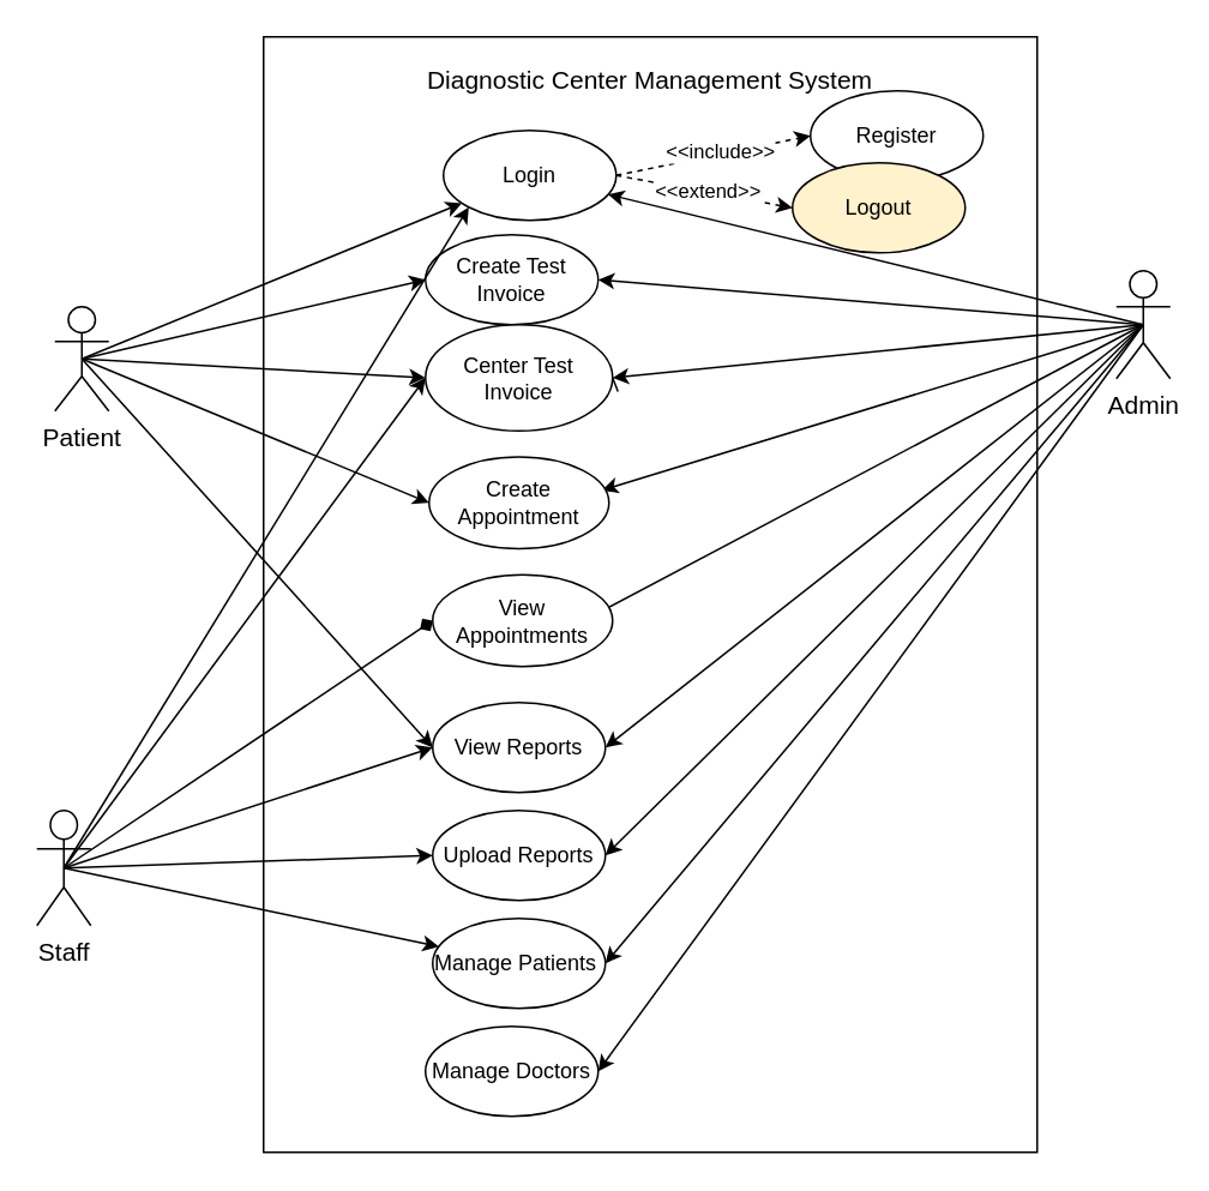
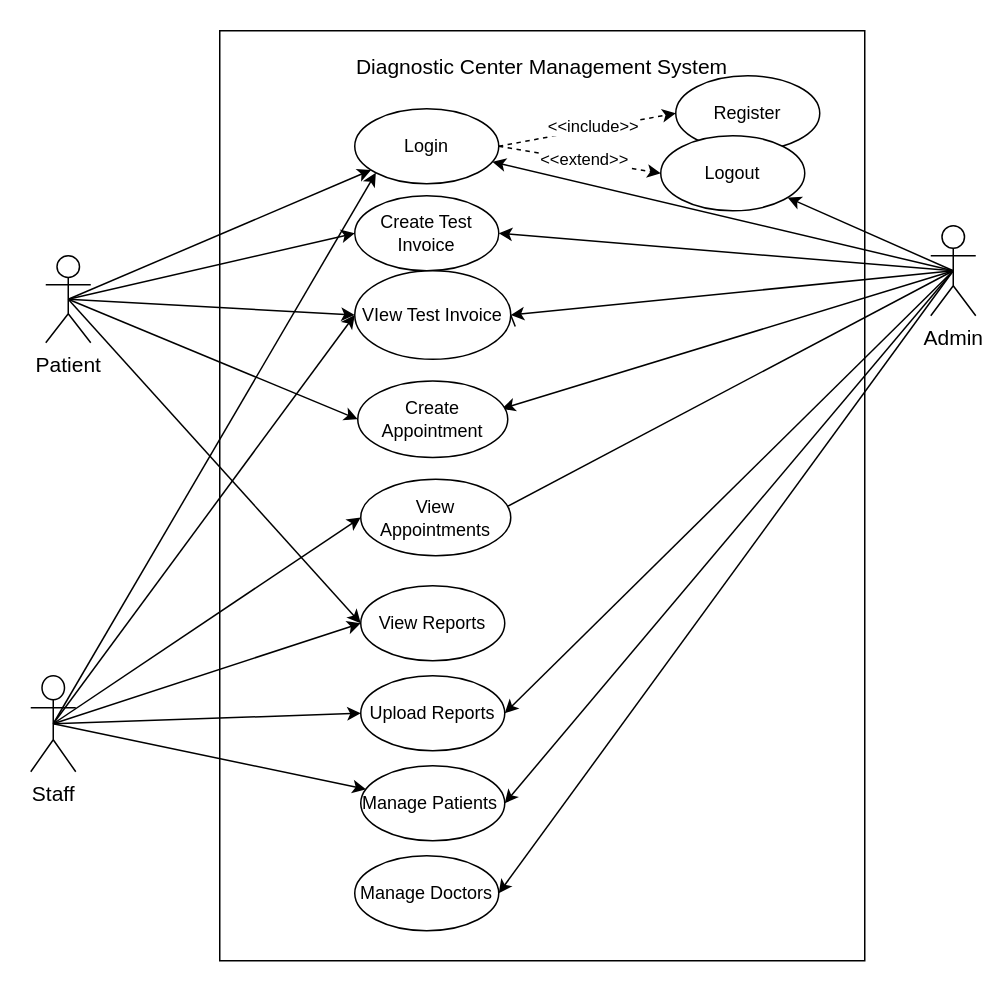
  <mxCell id="0" />
  <mxCell id="1" parent="0" />
  <mxCell id="2" value="" style="rounded=0;whiteSpace=wrap;html=1;" parent="1" vertex="1"><mxGeometry x="146" y="20" width="430" height="620" as="geometry" /></mxCell>
  <mxCell id="3" value="Create Test Invoice" style="ellipse;whiteSpace=wrap;html=1;" parent="1" vertex="1"><mxGeometry x="236" y="130" width="96" height="50" as="geometry" /></mxCell>
  <mxCell id="4" style="rounded=0;orthogonalLoop=1;jettySize=auto;html=1;exitX=1;exitY=0.5;exitDx=0;exitDy=0;entryX=0;entryY=0.5;entryDx=0;entryDy=0;dashed=1;" edge="1" parent="1" source="8" target="41"><mxGeometry relative="1" as="geometry" /></mxCell>
  <mxCell id="5" value="&amp;lt;&amp;lt;include&amp;gt;&amp;gt;" style="edgeLabel;html=1;align=center;verticalAlign=middle;resizable=0;points=[];" vertex="1" connectable="0" parent="4"><mxGeometry x="0.07" y="1" relative="1" as="geometry"><mxPoint y="-1" as="offset" /></mxGeometry></mxCell>
  <mxCell id="6" style="rounded=0;orthogonalLoop=1;jettySize=auto;html=1;exitX=1;exitY=0.5;exitDx=0;exitDy=0;entryX=0;entryY=0.5;entryDx=0;entryDy=0;dashed=1;" edge="1" parent="1" source="8" target="42"><mxGeometry relative="1" as="geometry" /></mxCell>
  <mxCell id="7" value="&amp;lt;&amp;lt;extend&amp;gt;&amp;gt;" style="edgeLabel;html=1;align=center;verticalAlign=middle;resizable=0;points=[];" vertex="1" connectable="0" parent="6"><mxGeometry x="0.033" y="1" relative="1" as="geometry"><mxPoint as="offset" /></mxGeometry></mxCell>
- <mxCell id="8" value="Login" style="ellipse;whiteSpace=wrap;html=1;" parent="1" vertex="1"><mxGeometry x="246" y="72" width="96" height="50" as="geometry" /></mxCell>
- <mxCell id="9" value="Center Test Invoice" style="ellipse;whiteSpace=wrap;html=1;" parent="1" vertex="1"><mxGeometry x="236" y="180" width="104" height="59" as="geometry" /></mxCell>
+ <mxCell id="8" value="Login" style="ellipse;whiteSpace=wrap;html=1;" parent="1" vertex="1"><mxGeometry x="236" y="72" width="96" height="50" as="geometry" /></mxCell>
+ <mxCell id="9" value="VIew Test Invoice" style="ellipse;whiteSpace=wrap;html=1;" parent="1" vertex="1"><mxGeometry x="236" y="180" width="104" height="59" as="geometry" /></mxCell>
  <mxCell id="10" value="View Reports" style="ellipse;whiteSpace=wrap;html=1;" parent="1" vertex="1"><mxGeometry x="240" y="390" width="96" height="50" as="geometry" /></mxCell>
  <mxCell id="11" value="Manage Doctors" style="ellipse;whiteSpace=wrap;html=1;" parent="1" vertex="1"><mxGeometry x="236" y="570" width="96" height="50" as="geometry" /></mxCell>
  <mxCell id="12" value="Upload Reports" style="ellipse;whiteSpace=wrap;html=1;" parent="1" vertex="1"><mxGeometry x="240" y="450" width="96" height="50" as="geometry" /></mxCell>
  <mxCell id="13" value="Manage Patients&amp;nbsp;" style="ellipse;whiteSpace=wrap;html=1;" parent="1" vertex="1"><mxGeometry x="240" y="510" width="96" height="50" as="geometry" /></mxCell>
  <mxCell id="14" value="Diagnostic Center Management System" style="rounded=0;whiteSpace=wrap;html=1;strokeColor=none;fontSize=14;" parent="1" vertex="1"><mxGeometry x="186" y="30" width="350" height="28" as="geometry" /></mxCell>
  <mxCell id="15" style="rounded=0;orthogonalLoop=1;jettySize=auto;html=1;exitX=0.5;exitY=0.5;exitDx=0;exitDy=0;exitPerimeter=0;fontSize=14;" parent="1" source="20" target="8" edge="1"><mxGeometry relative="1" as="geometry" /></mxCell>
  <mxCell id="16" style="rounded=0;orthogonalLoop=1;jettySize=auto;html=1;exitX=0.5;exitY=0.5;exitDx=0;exitDy=0;exitPerimeter=0;entryX=0;entryY=0.5;entryDx=0;entryDy=0;fontSize=14;" parent="1" source="20" target="3" edge="1"><mxGeometry relative="1" as="geometry" /></mxCell>
  <mxCell id="17" style="rounded=0;orthogonalLoop=1;jettySize=auto;html=1;exitX=0.5;exitY=0.5;exitDx=0;exitDy=0;exitPerimeter=0;entryX=0;entryY=0.5;entryDx=0;entryDy=0;fontSize=14;" parent="1" source="20" target="9" edge="1"><mxGeometry relative="1" as="geometry" /></mxCell>
  <mxCell id="18" style="rounded=0;orthogonalLoop=1;jettySize=auto;html=1;exitX=0.5;exitY=0.5;exitDx=0;exitDy=0;exitPerimeter=0;entryX=0;entryY=0.5;entryDx=0;entryDy=0;fontSize=14;" parent="1" source="20" target="10" edge="1"><mxGeometry relative="1" as="geometry" /></mxCell>
  <mxCell id="19" style="edgeStyle=none;rounded=0;orthogonalLoop=1;jettySize=auto;html=1;exitX=0.5;exitY=0.5;exitDx=0;exitDy=0;exitPerimeter=0;entryX=0;entryY=0.5;entryDx=0;entryDy=0;" parent="1" source="20" target="39" edge="1"><mxGeometry relative="1" as="geometry" /></mxCell>
  <mxCell id="20" value="Patient" style="shape=umlActor;verticalLabelPosition=bottom;verticalAlign=top;html=1;outlineConnect=0;fontSize=14;" parent="1" vertex="1"><mxGeometry x="30" y="170" width="30" height="58" as="geometry" /></mxCell>
  <mxCell id="21" style="rounded=0;orthogonalLoop=1;jettySize=auto;html=1;exitX=0.5;exitY=0.5;exitDx=0;exitDy=0;exitPerimeter=0;entryX=0;entryY=1;entryDx=0;entryDy=0;fontSize=14;" parent="1" source="27" target="8" edge="1"><mxGeometry relative="1" as="geometry" /></mxCell>
  <mxCell id="22" style="rounded=0;orthogonalLoop=1;jettySize=auto;html=1;exitX=0.5;exitY=0.5;exitDx=0;exitDy=0;exitPerimeter=0;entryX=0;entryY=0.5;entryDx=0;entryDy=0;fontSize=14;" parent="1" source="27" target="10" edge="1"><mxGeometry relative="1" as="geometry" /></mxCell>
  <mxCell id="23" style="rounded=0;orthogonalLoop=1;jettySize=auto;html=1;exitX=0.5;exitY=0.5;exitDx=0;exitDy=0;exitPerimeter=0;entryX=0;entryY=0.5;entryDx=0;entryDy=0;fontSize=14;" parent="1" source="27" target="12" edge="1"><mxGeometry relative="1" as="geometry" /></mxCell>
  <mxCell id="24" style="rounded=0;orthogonalLoop=1;jettySize=auto;html=1;exitX=0.5;exitY=0.5;exitDx=0;exitDy=0;exitPerimeter=0;" parent="1" source="27" target="13" edge="1"><mxGeometry relative="1" as="geometry" /></mxCell>
  <mxCell id="25" style="rounded=0;orthogonalLoop=1;jettySize=auto;html=1;exitX=0.5;exitY=0.5;exitDx=0;exitDy=0;exitPerimeter=0;entryX=0;entryY=0.5;entryDx=0;entryDy=0;" parent="1" source="27" target="9" edge="1"><mxGeometry relative="1" as="geometry" /></mxCell>
- <mxCell id="26" style="edgeStyle=none;rounded=0;orthogonalLoop=1;jettySize=auto;html=1;exitX=0.5;exitY=0.5;exitDx=0;exitDy=0;exitPerimeter=0;entryX=0;entryY=0.5;entryDx=0;entryDy=0;endArrow=diamond;" parent="1" source="27" target="40" edge="1"><mxGeometry relative="1" as="geometry" /></mxCell>
+ <mxCell id="26" style="edgeStyle=none;rounded=0;orthogonalLoop=1;jettySize=auto;html=1;exitX=0.5;exitY=0.5;exitDx=0;exitDy=0;exitPerimeter=0;entryX=0;entryY=0.5;entryDx=0;entryDy=0;" parent="1" source="27" target="40" edge="1"><mxGeometry relative="1" as="geometry" /></mxCell>
  <mxCell id="27" value="Staff" style="shape=umlActor;verticalLabelPosition=bottom;verticalAlign=top;html=1;outlineConnect=0;fontSize=14;" parent="1" vertex="1"><mxGeometry x="20" y="450" width="30" height="64" as="geometry" /></mxCell>
  <mxCell id="28" style="edgeStyle=none;rounded=0;orthogonalLoop=1;jettySize=auto;html=1;exitX=0.5;exitY=0.5;exitDx=0;exitDy=0;exitPerimeter=0;fontSize=14;" parent="1" source="37" target="8" edge="1"><mxGeometry relative="1" as="geometry" /></mxCell>
  <mxCell id="29" style="edgeStyle=none;rounded=0;orthogonalLoop=1;jettySize=auto;html=1;exitX=0.5;exitY=0.5;exitDx=0;exitDy=0;exitPerimeter=0;entryX=1;entryY=0.5;entryDx=0;entryDy=0;fontSize=14;" parent="1" source="37" target="3" edge="1"><mxGeometry relative="1" as="geometry" /></mxCell>
  <mxCell id="30" style="edgeStyle=none;rounded=0;orthogonalLoop=1;jettySize=auto;html=1;exitX=0.5;exitY=0.5;exitDx=0;exitDy=0;exitPerimeter=0;entryX=1;entryY=0.5;entryDx=0;entryDy=0;fontSize=14;" parent="1" source="37" target="9" edge="1"><mxGeometry relative="1" as="geometry" /></mxCell>
- <mxCell id="31" style="edgeStyle=none;rounded=0;orthogonalLoop=1;jettySize=auto;html=1;exitX=0.5;exitY=0.5;exitDx=0;exitDy=0;exitPerimeter=0;entryX=1;entryY=0.5;entryDx=0;entryDy=0;fontSize=14;" parent="1" source="37" target="10" edge="1"><mxGeometry relative="1" as="geometry" /></mxCell>
+ <mxCell id="31" style="edgeStyle=none;rounded=0;orthogonalLoop=1;jettySize=auto;html=1;exitX=0.5;exitY=0.5;exitDx=0;exitDy=0;exitPerimeter=0;fontSize=14;" parent="1" source="37" target="42" edge="1"><mxGeometry relative="1" as="geometry" /></mxCell>
  <mxCell id="32" style="edgeStyle=none;rounded=0;orthogonalLoop=1;jettySize=auto;html=1;exitX=0.5;exitY=0.5;exitDx=0;exitDy=0;exitPerimeter=0;entryX=1;entryY=0.5;entryDx=0;entryDy=0;fontSize=13;" parent="1" source="37" target="12" edge="1"><mxGeometry relative="1" as="geometry" /></mxCell>
  <mxCell id="33" style="edgeStyle=none;rounded=0;orthogonalLoop=1;jettySize=auto;html=1;exitX=0.5;exitY=0.5;exitDx=0;exitDy=0;exitPerimeter=0;entryX=1;entryY=0.5;entryDx=0;entryDy=0;fontSize=13;" parent="1" source="37" target="13" edge="1"><mxGeometry relative="1" as="geometry" /></mxCell>
  <mxCell id="34" style="edgeStyle=none;rounded=0;orthogonalLoop=1;jettySize=auto;html=1;exitX=0.5;exitY=0.5;exitDx=0;exitDy=0;exitPerimeter=0;entryX=1;entryY=0.5;entryDx=0;entryDy=0;fontSize=13;" parent="1" source="37" target="11" edge="1"><mxGeometry relative="1" as="geometry" /></mxCell>
  <mxCell id="35" style="edgeStyle=none;rounded=0;orthogonalLoop=1;jettySize=auto;html=1;exitX=0.5;exitY=0.5;exitDx=0;exitDy=0;exitPerimeter=0;entryX=0.96;entryY=0.363;entryDx=0;entryDy=0;entryPerimeter=0;" parent="1" source="37" target="39" edge="1"><mxGeometry relative="1" as="geometry" /></mxCell>
  <mxCell id="36" style="edgeStyle=none;rounded=0;orthogonalLoop=1;jettySize=auto;html=1;exitX=0.5;exitY=0.5;exitDx=0;exitDy=0;exitPerimeter=0;entryX=0.96;entryY=0.373;entryDx=0;entryDy=0;entryPerimeter=0;endArrow=none;" parent="1" source="37" target="40" edge="1"><mxGeometry relative="1" as="geometry" /></mxCell>
  <mxCell id="37" value="Admin" style="shape=umlActor;verticalLabelPosition=bottom;verticalAlign=top;html=1;outlineConnect=0;fontSize=14;" parent="1" vertex="1"><mxGeometry x="620" y="150" width="30" height="60" as="geometry" /></mxCell>
  <mxCell id="38" value="" style="edgeStyle=none;rounded=0;orthogonalLoop=1;jettySize=auto;html=1;exitX=1;exitY=0.5;exitDx=0;exitDy=0;fontSize=14;endArrow=none;" parent="1" source="9" edge="1"><mxGeometry relative="1" as="geometry"><mxPoint x="332" y="216" as="sourcePoint" /><mxPoint x="343" y="217.234" as="targetPoint" /></mxGeometry></mxCell>
  <mxCell id="39" value="Create Appointment" style="ellipse;whiteSpace=wrap;html=1;" parent="1" vertex="1"><mxGeometry x="238" y="253.5" width="100" height="51" as="geometry" /></mxCell>
  <mxCell id="40" value="View Appointments" style="ellipse;whiteSpace=wrap;html=1;" parent="1" vertex="1"><mxGeometry x="240" y="319" width="100" height="51" as="geometry" /></mxCell>
  <mxCell id="41" value="Register" style="ellipse;whiteSpace=wrap;html=1;" vertex="1" parent="1"><mxGeometry x="450" y="50" width="96" height="50" as="geometry" /></mxCell>
- <mxCell id="42" value="Logout" style="ellipse;whiteSpace=wrap;html=1;fillColor=#fff2cc;" vertex="1" parent="1"><mxGeometry x="440" y="90" width="96" height="50" as="geometry" /></mxCell>
+ <mxCell id="42" value="Logout" style="ellipse;whiteSpace=wrap;html=1;" vertex="1" parent="1"><mxGeometry x="440" y="90" width="96" height="50" as="geometry" /></mxCell>
